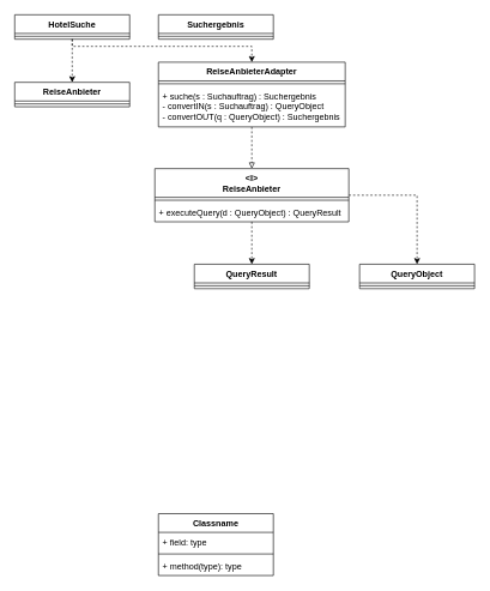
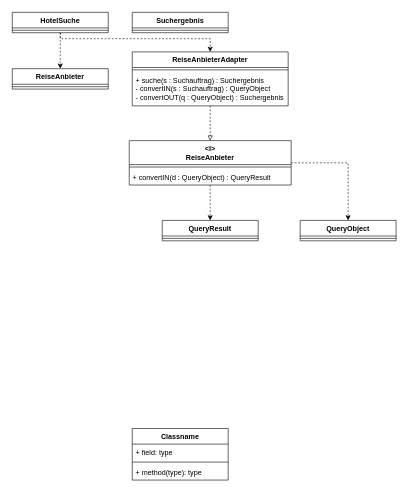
  <mxCell id="0" />
  <mxCell id="1" parent="0" />
  <mxCell id="2" value="Classname" style="swimlane;fontStyle=1;align=center;verticalAlign=top;childLayout=stackLayout;horizontal=1;startSize=26;horizontalStack=0;resizeParent=1;resizeParentMax=0;resizeLast=0;collapsible=1;marginBottom=0;" vertex="1" parent="1"><mxGeometry x="220" y="714" width="160" height="86" as="geometry" /></mxCell>
  <mxCell id="3" value="+ field: type" style="text;strokeColor=none;fillColor=none;align=left;verticalAlign=top;spacingLeft=4;spacingRight=4;overflow=hidden;rotatable=0;points=[[0,0.5],[1,0.5]];portConstraint=eastwest;" vertex="1" parent="2"><mxGeometry y="26" width="160" height="26" as="geometry" /></mxCell>
  <mxCell id="4" value="" style="line;strokeWidth=1;fillColor=none;align=left;verticalAlign=middle;spacingTop=-1;spacingLeft=3;spacingRight=3;rotatable=0;labelPosition=right;points=[];portConstraint=eastwest;" vertex="1" parent="2"><mxGeometry y="52" width="160" height="8" as="geometry" /></mxCell>
  <mxCell id="5" value="+ method(type): type" style="text;strokeColor=none;fillColor=none;align=left;verticalAlign=top;spacingLeft=4;spacingRight=4;overflow=hidden;rotatable=0;points=[[0,0.5],[1,0.5]];portConstraint=eastwest;" vertex="1" parent="2"><mxGeometry y="60" width="160" height="26" as="geometry" /></mxCell>
  <mxCell id="6" style="edgeStyle=orthogonalEdgeStyle;rounded=0;orthogonalLoop=1;jettySize=auto;html=1;dashed=1;" edge="1" parent="1" source="8" target="19"><mxGeometry relative="1" as="geometry" /></mxCell>
  <mxCell id="7" style="edgeStyle=orthogonalEdgeStyle;rounded=0;orthogonalLoop=1;jettySize=auto;html=1;dashed=1;endArrow=classic;endFill=1;" edge="1" parent="1" source="8" target="21"><mxGeometry relative="1" as="geometry" /></mxCell>
  <mxCell id="8" value="&lt;I&gt;&#10;ReiseAnbieter" style="swimlane;fontStyle=1;align=center;verticalAlign=top;childLayout=stackLayout;horizontal=1;startSize=40;horizontalStack=0;resizeParent=1;resizeParentMax=0;resizeLast=0;collapsible=1;marginBottom=0;" vertex="1" parent="1"><mxGeometry x="215" y="234" width="270" height="74" as="geometry" /></mxCell>
  <mxCell id="9" value="" style="line;strokeWidth=1;fillColor=none;align=left;verticalAlign=middle;spacingTop=-1;spacingLeft=3;spacingRight=3;rotatable=0;labelPosition=right;points=[];portConstraint=eastwest;" vertex="1" parent="8"><mxGeometry y="40" width="270" height="8" as="geometry" /></mxCell>
- <mxCell id="10" value="+ executeQuery(d : QueryObject) : QueryResult" style="text;strokeColor=none;fillColor=none;align=left;verticalAlign=top;spacingLeft=4;spacingRight=4;overflow=hidden;rotatable=0;points=[[0,0.5],[1,0.5]];portConstraint=eastwest;" vertex="1" parent="8"><mxGeometry y="48" width="270" height="26" as="geometry" /></mxCell>
+ <mxCell id="10" value="+ convertIN(d : QueryObject) : QueryResult" style="text;strokeColor=none;fillColor=none;align=left;verticalAlign=top;spacingLeft=4;spacingRight=4;overflow=hidden;rotatable=0;points=[[0,0.5],[1,0.5]];portConstraint=eastwest;" vertex="1" parent="8"><mxGeometry y="48" width="270" height="26" as="geometry" /></mxCell>
  <mxCell id="11" style="edgeStyle=orthogonalEdgeStyle;rounded=0;orthogonalLoop=1;jettySize=auto;html=1;dashed=1;" edge="1" parent="1" source="13" target="15"><mxGeometry relative="1" as="geometry" /></mxCell>
  <mxCell id="12" style="edgeStyle=orthogonalEdgeStyle;rounded=0;orthogonalLoop=1;jettySize=auto;html=1;dashed=1;" edge="1" parent="1" source="13" target="24"><mxGeometry relative="1" as="geometry"><Array as="points"><mxPoint x="100" y="64" /><mxPoint x="350" y="64" /></Array></mxGeometry></mxCell>
  <mxCell id="13" value="HotelSuche" style="swimlane;fontStyle=1;align=center;verticalAlign=top;childLayout=stackLayout;horizontal=1;startSize=26;horizontalStack=0;resizeParent=1;resizeParentMax=0;resizeLast=0;collapsible=1;marginBottom=0;" vertex="1" parent="1"><mxGeometry x="20" y="20" width="160" height="34" as="geometry" /></mxCell>
  <mxCell id="14" value="" style="line;strokeWidth=1;fillColor=none;align=left;verticalAlign=middle;spacingTop=-1;spacingLeft=3;spacingRight=3;rotatable=0;labelPosition=right;points=[];portConstraint=eastwest;" vertex="1" parent="13"><mxGeometry y="26" width="160" height="8" as="geometry" /></mxCell>
  <mxCell id="15" value="ReiseAnbieter" style="swimlane;fontStyle=1;align=center;verticalAlign=top;childLayout=stackLayout;horizontal=1;startSize=26;horizontalStack=0;resizeParent=1;resizeParentMax=0;resizeLast=0;collapsible=1;marginBottom=0;" vertex="1" parent="1"><mxGeometry x="20" y="114" width="160" height="34" as="geometry" /></mxCell>
  <mxCell id="16" value="" style="line;strokeWidth=1;fillColor=none;align=left;verticalAlign=middle;spacingTop=-1;spacingLeft=3;spacingRight=3;rotatable=0;labelPosition=right;points=[];portConstraint=eastwest;" vertex="1" parent="15"><mxGeometry y="26" width="160" height="8" as="geometry" /></mxCell>
  <mxCell id="17" value="Suchergebnis" style="swimlane;fontStyle=1;align=center;verticalAlign=top;childLayout=stackLayout;horizontal=1;startSize=26;horizontalStack=0;resizeParent=1;resizeParentMax=0;resizeLast=0;collapsible=1;marginBottom=0;" vertex="1" parent="1"><mxGeometry x="220" y="20" width="160" height="34" as="geometry" /></mxCell>
  <mxCell id="18" value="" style="line;strokeWidth=1;fillColor=none;align=left;verticalAlign=middle;spacingTop=-1;spacingLeft=3;spacingRight=3;rotatable=0;labelPosition=right;points=[];portConstraint=eastwest;" vertex="1" parent="17"><mxGeometry y="26" width="160" height="8" as="geometry" /></mxCell>
  <mxCell id="19" value="QueryResult" style="swimlane;fontStyle=1;align=center;verticalAlign=top;childLayout=stackLayout;horizontal=1;startSize=26;horizontalStack=0;resizeParent=1;resizeParentMax=0;resizeLast=0;collapsible=1;marginBottom=0;" vertex="1" parent="1"><mxGeometry x="270" y="367" width="160" height="34" as="geometry" /></mxCell>
  <mxCell id="20" value="" style="line;strokeWidth=1;fillColor=none;align=left;verticalAlign=middle;spacingTop=-1;spacingLeft=3;spacingRight=3;rotatable=0;labelPosition=right;points=[];portConstraint=eastwest;" vertex="1" parent="19"><mxGeometry y="26" width="160" height="8" as="geometry" /></mxCell>
  <mxCell id="21" value="QueryObject" style="swimlane;fontStyle=1;align=center;verticalAlign=top;childLayout=stackLayout;horizontal=1;startSize=26;horizontalStack=0;resizeParent=1;resizeParentMax=0;resizeLast=0;collapsible=1;marginBottom=0;" vertex="1" parent="1"><mxGeometry x="500" y="367" width="160" height="34" as="geometry" /></mxCell>
  <mxCell id="22" value="" style="line;strokeWidth=1;fillColor=none;align=left;verticalAlign=middle;spacingTop=-1;spacingLeft=3;spacingRight=3;rotatable=0;labelPosition=right;points=[];portConstraint=eastwest;" vertex="1" parent="21"><mxGeometry y="26" width="160" height="8" as="geometry" /></mxCell>
  <mxCell id="23" style="edgeStyle=orthogonalEdgeStyle;rounded=0;orthogonalLoop=1;jettySize=auto;html=1;dashed=1;endArrow=block;endFill=0;" edge="1" parent="1" source="24" target="8"><mxGeometry relative="1" as="geometry" /></mxCell>
  <mxCell id="24" value="ReiseAnbieterAdapter" style="swimlane;fontStyle=1;align=center;verticalAlign=top;childLayout=stackLayout;horizontal=1;startSize=26;horizontalStack=0;resizeParent=1;resizeParentMax=0;resizeLast=0;collapsible=1;marginBottom=0;" vertex="1" parent="1"><mxGeometry x="220" y="86" width="260" height="90" as="geometry" /></mxCell>
  <mxCell id="25" value="" style="line;strokeWidth=1;fillColor=none;align=left;verticalAlign=middle;spacingTop=-1;spacingLeft=3;spacingRight=3;rotatable=0;labelPosition=right;points=[];portConstraint=eastwest;" vertex="1" parent="24"><mxGeometry y="26" width="260" height="8" as="geometry" /></mxCell>
  <mxCell id="26" value="+ suche(s : Suchauftrag) : Suchergebnis&#10;- convertIN(s : Suchauftrag) : QueryObject&#10;- convertOUT(q : QueryObject) : Suchergebnis" style="text;strokeColor=none;fillColor=none;align=left;verticalAlign=top;spacingLeft=4;spacingRight=4;overflow=hidden;rotatable=0;points=[[0,0.5],[1,0.5]];portConstraint=eastwest;" vertex="1" parent="24"><mxGeometry y="34" width="260" height="56" as="geometry" /></mxCell>
